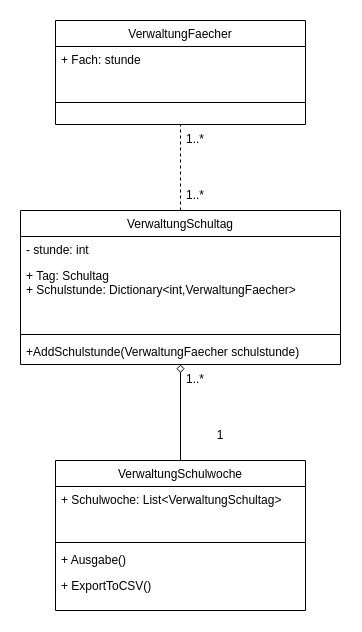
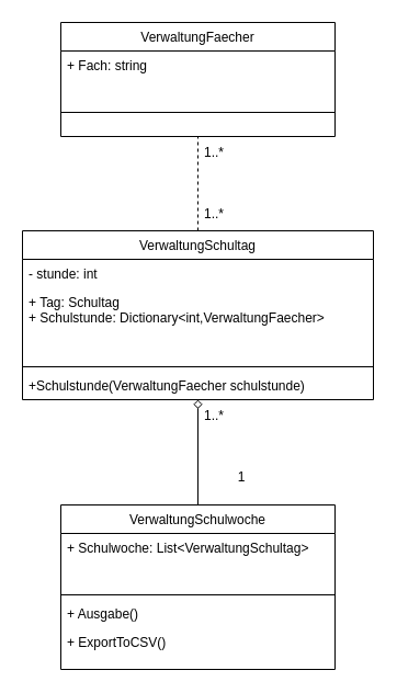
  <mxCell id="0" />
  <mxCell id="1" parent="0" />
  <mxCell id="2" style="edgeStyle=orthogonalEdgeStyle;rounded=0;orthogonalLoop=1;jettySize=auto;html=1;exitX=0.5;exitY=0;exitDx=0;exitDy=0;entryX=0.5;entryY=1;entryDx=0;entryDy=0;endArrow=diamond;endFill=0;" edge="1" parent="1" source="3" target="10"><mxGeometry relative="1" as="geometry" /></mxCell>
  <mxCell id="3" value="VerwaltungSchulwoche" style="swimlane;fontStyle=0;align=center;verticalAlign=top;childLayout=stackLayout;horizontal=1;startSize=26;horizontalStack=0;resizeParent=1;resizeLast=0;collapsible=1;marginBottom=0;rounded=0;shadow=0;strokeWidth=1;" vertex="1" parent="1"><mxGeometry x="55" y="460" width="250" height="150" as="geometry"><mxRectangle x="130" y="380" width="160" height="26" as="alternateBounds" /></mxGeometry></mxCell>
  <mxCell id="4" value="+ Schulwoche: List&lt;VerwaltungSchultag&gt;" style="text;align=left;verticalAlign=top;spacingLeft=4;spacingRight=4;overflow=hidden;rotatable=0;points=[[0,0.5],[1,0.5]];portConstraint=eastwest;" vertex="1" parent="3"><mxGeometry y="26" width="250" height="26" as="geometry" /></mxCell>
  <mxCell id="5" value="&#10;" style="text;align=left;verticalAlign=top;spacingLeft=4;spacingRight=4;overflow=hidden;rotatable=0;points=[[0,0.5],[1,0.5]];portConstraint=eastwest;rounded=0;shadow=0;html=0;" vertex="1" parent="3"><mxGeometry y="52" width="250" height="26" as="geometry" /></mxCell>
  <mxCell id="6" value="" style="line;html=1;strokeWidth=1;align=left;verticalAlign=middle;spacingTop=-1;spacingLeft=3;spacingRight=3;rotatable=0;labelPosition=right;points=[];portConstraint=eastwest;" vertex="1" parent="3"><mxGeometry y="78" width="250" height="8" as="geometry" /></mxCell>
  <mxCell id="7" value="+ Ausgabe()" style="text;align=left;verticalAlign=top;spacingLeft=4;spacingRight=4;overflow=hidden;rotatable=0;points=[[0,0.5],[1,0.5]];portConstraint=eastwest;fontStyle=0" vertex="1" parent="3"><mxGeometry y="86" width="250" height="26" as="geometry" /></mxCell>
  <mxCell id="8" value="+ ExportToCSV()" style="text;align=left;verticalAlign=top;spacingLeft=4;spacingRight=4;overflow=hidden;rotatable=0;points=[[0,0.5],[1,0.5]];portConstraint=eastwest;" vertex="1" parent="3"><mxGeometry y="112" width="250" height="26" as="geometry" /></mxCell>
  <mxCell id="9" style="edgeStyle=orthogonalEdgeStyle;rounded=0;orthogonalLoop=1;jettySize=auto;html=1;exitX=0.5;exitY=0;exitDx=0;exitDy=0;entryX=0.5;entryY=1;entryDx=0;entryDy=0;endArrow=none;endFill=0;dashed=1;" edge="1" parent="1" source="10" target="15"><mxGeometry relative="1" as="geometry" /></mxCell>
  <mxCell id="10" value="VerwaltungSchultag" style="swimlane;fontStyle=0;align=center;verticalAlign=top;childLayout=stackLayout;horizontal=1;startSize=26;horizontalStack=0;resizeParent=1;resizeLast=0;collapsible=1;marginBottom=0;rounded=0;shadow=0;strokeWidth=1;" vertex="1" parent="1"><mxGeometry x="20" y="210" width="320" height="154" as="geometry"><mxRectangle x="130" y="380" width="160" height="26" as="alternateBounds" /></mxGeometry></mxCell>
  <mxCell id="11" value="- stunde: int" style="text;align=left;verticalAlign=top;spacingLeft=4;spacingRight=4;overflow=hidden;rotatable=0;points=[[0,0.5],[1,0.5]];portConstraint=eastwest;" vertex="1" parent="10"><mxGeometry y="26" width="320" height="26" as="geometry" /></mxCell>
  <mxCell id="12" value="+ Tag: Schultag&#10;+ Schulstunde: Dictionary&lt;int,VerwaltungFaecher&gt;" style="text;align=left;verticalAlign=top;spacingLeft=4;spacingRight=4;overflow=hidden;rotatable=0;points=[[0,0.5],[1,0.5]];portConstraint=eastwest;rounded=0;shadow=0;html=0;" vertex="1" parent="10"><mxGeometry y="52" width="320" height="68" as="geometry" /></mxCell>
  <mxCell id="13" value="" style="line;html=1;strokeWidth=1;align=left;verticalAlign=middle;spacingTop=-1;spacingLeft=3;spacingRight=3;rotatable=0;labelPosition=right;points=[];portConstraint=eastwest;" vertex="1" parent="10"><mxGeometry y="120" width="320" height="8" as="geometry" /></mxCell>
- <mxCell id="14" value="+AddSchulstunde(VerwaltungFaecher schulstunde)" style="text;align=left;verticalAlign=top;spacingLeft=4;spacingRight=4;overflow=hidden;rotatable=0;points=[[0,0.5],[1,0.5]];portConstraint=eastwest;fontStyle=0" vertex="1" parent="10"><mxGeometry y="128" width="320" height="26" as="geometry" /></mxCell>
+ <mxCell id="14" value="+Schulstunde(VerwaltungFaecher schulstunde)" style="text;align=left;verticalAlign=top;spacingLeft=4;spacingRight=4;overflow=hidden;rotatable=0;points=[[0,0.5],[1,0.5]];portConstraint=eastwest;fontStyle=0" vertex="1" parent="10"><mxGeometry y="128" width="320" height="26" as="geometry" /></mxCell>
  <mxCell id="15" value="VerwaltungFaecher" style="swimlane;fontStyle=0;align=center;verticalAlign=top;childLayout=stackLayout;horizontal=1;startSize=26;horizontalStack=0;resizeParent=1;resizeLast=0;collapsible=1;marginBottom=0;rounded=0;shadow=0;strokeWidth=1;" vertex="1" parent="1"><mxGeometry x="55" y="20" width="250" height="104" as="geometry"><mxRectangle x="130" y="380" width="160" height="26" as="alternateBounds" /></mxGeometry></mxCell>
- <mxCell id="16" value="+ Fach: stunde" style="text;align=left;verticalAlign=top;spacingLeft=4;spacingRight=4;overflow=hidden;rotatable=0;points=[[0,0.5],[1,0.5]];portConstraint=eastwest;" vertex="1" parent="15"><mxGeometry y="26" width="250" height="26" as="geometry" /></mxCell>
+ <mxCell id="16" value="+ Fach: string" style="text;align=left;verticalAlign=top;spacingLeft=4;spacingRight=4;overflow=hidden;rotatable=0;points=[[0,0.5],[1,0.5]];portConstraint=eastwest;" vertex="1" parent="15"><mxGeometry y="26" width="250" height="26" as="geometry" /></mxCell>
  <mxCell id="17" value="&#10;" style="text;align=left;verticalAlign=top;spacingLeft=4;spacingRight=4;overflow=hidden;rotatable=0;points=[[0,0.5],[1,0.5]];portConstraint=eastwest;rounded=0;shadow=0;html=0;" vertex="1" parent="15"><mxGeometry y="52" width="250" height="26" as="geometry" /></mxCell>
  <mxCell id="18" value="" style="line;html=1;strokeWidth=1;align=left;verticalAlign=middle;spacingTop=-1;spacingLeft=3;spacingRight=3;rotatable=0;labelPosition=right;points=[];portConstraint=eastwest;" vertex="1" parent="15"><mxGeometry y="78" width="250" height="8" as="geometry" /></mxCell>
  <mxCell id="19" value="1" style="text;html=1;strokeColor=none;fillColor=none;align=center;verticalAlign=middle;whiteSpace=wrap;rounded=0;" vertex="1" parent="1"><mxGeometry x="190" y="420" width="60" height="30" as="geometry" /></mxCell>
  <mxCell id="20" value="1..*" style="text;html=1;strokeColor=none;fillColor=none;align=center;verticalAlign=middle;whiteSpace=wrap;rounded=0;" vertex="1" parent="1"><mxGeometry x="165" y="364" width="60" height="30" as="geometry" /></mxCell>
  <mxCell id="21" value="1..*" style="text;html=1;strokeColor=none;fillColor=none;align=center;verticalAlign=middle;whiteSpace=wrap;rounded=0;" vertex="1" parent="1"><mxGeometry x="165" y="124" width="60" height="30" as="geometry" /></mxCell>
  <mxCell id="22" value="1..*" style="text;html=1;strokeColor=none;fillColor=none;align=center;verticalAlign=middle;whiteSpace=wrap;rounded=0;" vertex="1" parent="1"><mxGeometry x="165" y="180" width="60" height="30" as="geometry" /></mxCell>
